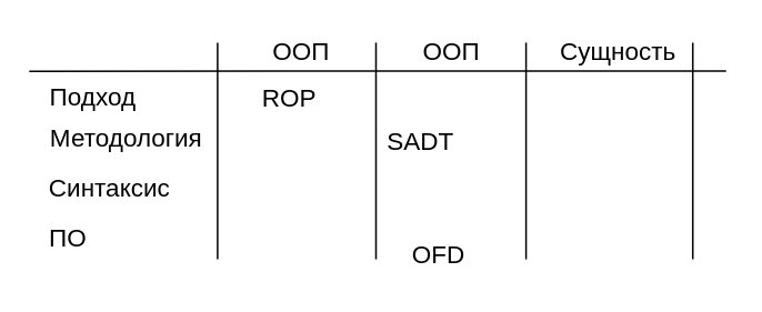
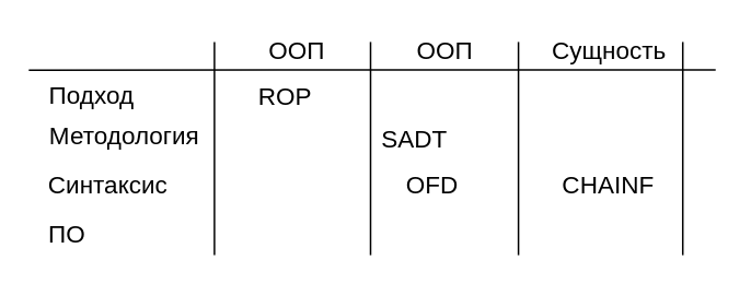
  <mxCell id="0" />
  <mxCell id="1" parent="0" />
  <mxCell id="2" value="&lt;font style=&quot;font-size: 15px&quot;&gt;Подход&lt;/font&gt;" style="text;html=1;align=center;verticalAlign=middle;resizable=0;points=[];autosize=1;strokeColor=none;fillColor=none;fontSize=35;" vertex="1" parent="1"><mxGeometry x="20" y="20" width="70" height="60" as="geometry" /></mxCell>
  <mxCell id="3" value="&lt;font style=&quot;font-size: 15px&quot;&gt;Методология&lt;/font&gt;" style="text;html=1;align=center;verticalAlign=middle;resizable=0;points=[];autosize=1;strokeColor=none;fillColor=none;fontSize=35;" vertex="1" parent="1"><mxGeometry x="20" y="45" width="110" height="60" as="geometry" /></mxCell>
  <mxCell id="4" value="&lt;font style=&quot;font-size: 15px&quot;&gt;Синтаксис&lt;/font&gt;" style="text;html=1;align=center;verticalAlign=middle;resizable=0;points=[];autosize=1;strokeColor=none;fillColor=none;fontSize=35;" vertex="1" parent="1"><mxGeometry x="20" y="75" width="90" height="60" as="geometry" /></mxCell>
  <mxCell id="5" value="&lt;font style=&quot;font-size: 15px&quot;&gt;ПО&lt;/font&gt;" style="text;html=1;align=center;verticalAlign=middle;resizable=0;points=[];autosize=1;strokeColor=none;fillColor=none;fontSize=35;" vertex="1" parent="1"><mxGeometry x="20" y="105" width="40" height="60" as="geometry" /></mxCell>
  <mxCell id="6" value="" style="endArrow=none;html=1;rounded=0;fontSize=15;" edge="1" parent="1"><mxGeometry width="50" height="50" relative="1" as="geometry"><mxPoint x="130" y="155" as="sourcePoint" /><mxPoint x="130" y="25" as="targetPoint" /></mxGeometry></mxCell>
  <mxCell id="7" value="" style="endArrow=none;html=1;rounded=0;fontSize=15;" edge="1" parent="1"><mxGeometry width="50" height="50" relative="1" as="geometry"><mxPoint x="225" y="155" as="sourcePoint" /><mxPoint x="225" y="25" as="targetPoint" /></mxGeometry></mxCell>
  <mxCell id="8" value="" style="endArrow=none;html=1;rounded=0;fontSize=15;" edge="1" parent="1"><mxGeometry width="50" height="50" relative="1" as="geometry"><mxPoint x="315" y="155" as="sourcePoint" /><mxPoint x="315" y="25" as="targetPoint" /></mxGeometry></mxCell>
  <mxCell id="9" value="" style="endArrow=none;html=1;rounded=0;fontSize=15;" edge="1" parent="1"><mxGeometry width="50" height="50" relative="1" as="geometry"><mxPoint x="415" y="155" as="sourcePoint" /><mxPoint x="415" y="25" as="targetPoint" /></mxGeometry></mxCell>
  <mxCell id="10" value="" style="endArrow=none;html=1;rounded=0;fontSize=15;exitX=-0.027;exitY=-0.047;exitDx=0;exitDy=0;exitPerimeter=0;" edge="1" parent="1" source="3"><mxGeometry width="50" height="50" relative="1" as="geometry"><mxPoint x="305" y="245" as="sourcePoint" /><mxPoint x="435" y="42" as="targetPoint" /></mxGeometry></mxCell>
  <mxCell id="11" value="ООП" style="text;html=1;align=center;verticalAlign=middle;resizable=0;points=[];autosize=1;strokeColor=none;fillColor=none;fontSize=15;" vertex="1" parent="1"><mxGeometry x="155" y="20" width="50" height="20" as="geometry" /></mxCell>
  <mxCell id="12" value="ООП" style="text;html=1;align=center;verticalAlign=middle;resizable=0;points=[];autosize=1;strokeColor=none;fillColor=none;fontSize=15;" vertex="1" parent="1"><mxGeometry x="245" y="20" width="50" height="20" as="geometry" /></mxCell>
  <mxCell id="13" value="Сущность" style="text;html=1;align=center;verticalAlign=middle;resizable=0;points=[];autosize=1;strokeColor=none;fillColor=none;fontSize=15;" vertex="1" parent="1"><mxGeometry x="325" y="20" width="90" height="20" as="geometry" /></mxCell>
  <mxCell id="14" value="ROP" style="text;html=1;align=left;verticalAlign=middle;resizable=0;points=[];autosize=1;strokeColor=none;fillColor=none;fontSize=15;" vertex="1" parent="1"><mxGeometry x="155" y="48" width="50" height="20" as="geometry" /></mxCell>
  <mxCell id="15" value="SADT" style="text;html=1;align=left;verticalAlign=middle;resizable=0;points=[];autosize=1;strokeColor=none;fillColor=none;fontSize=15;" vertex="1" parent="1"><mxGeometry x="230" y="74" width="60" height="20" as="geometry" /></mxCell>
- <mxCell id="16" value="OFD" style="text;html=1;align=left;verticalAlign=middle;resizable=0;points=[];autosize=1;strokeColor=none;fillColor=none;fontSize=15;" vertex="1" parent="1"><mxGeometry x="245" y="142" width="50" height="20" as="geometry" /></mxCell>
+ <mxCell id="16" value="OFD" style="text;html=1;align=left;verticalAlign=middle;resizable=0;points=[];autosize=1;strokeColor=none;fillColor=none;fontSize=15;" vertex="1" parent="1"><mxGeometry x="245" y="102" width="50" height="20" as="geometry" /></mxCell>
+ <mxCell id="17" value="CHAINF" style="text;html=1;align=left;verticalAlign=middle;resizable=0;points=[];autosize=1;strokeColor=none;fillColor=none;fontSize=15;" vertex="1" parent="1"><mxGeometry x="340" y="102" width="70" height="20" as="geometry" /></mxCell>
